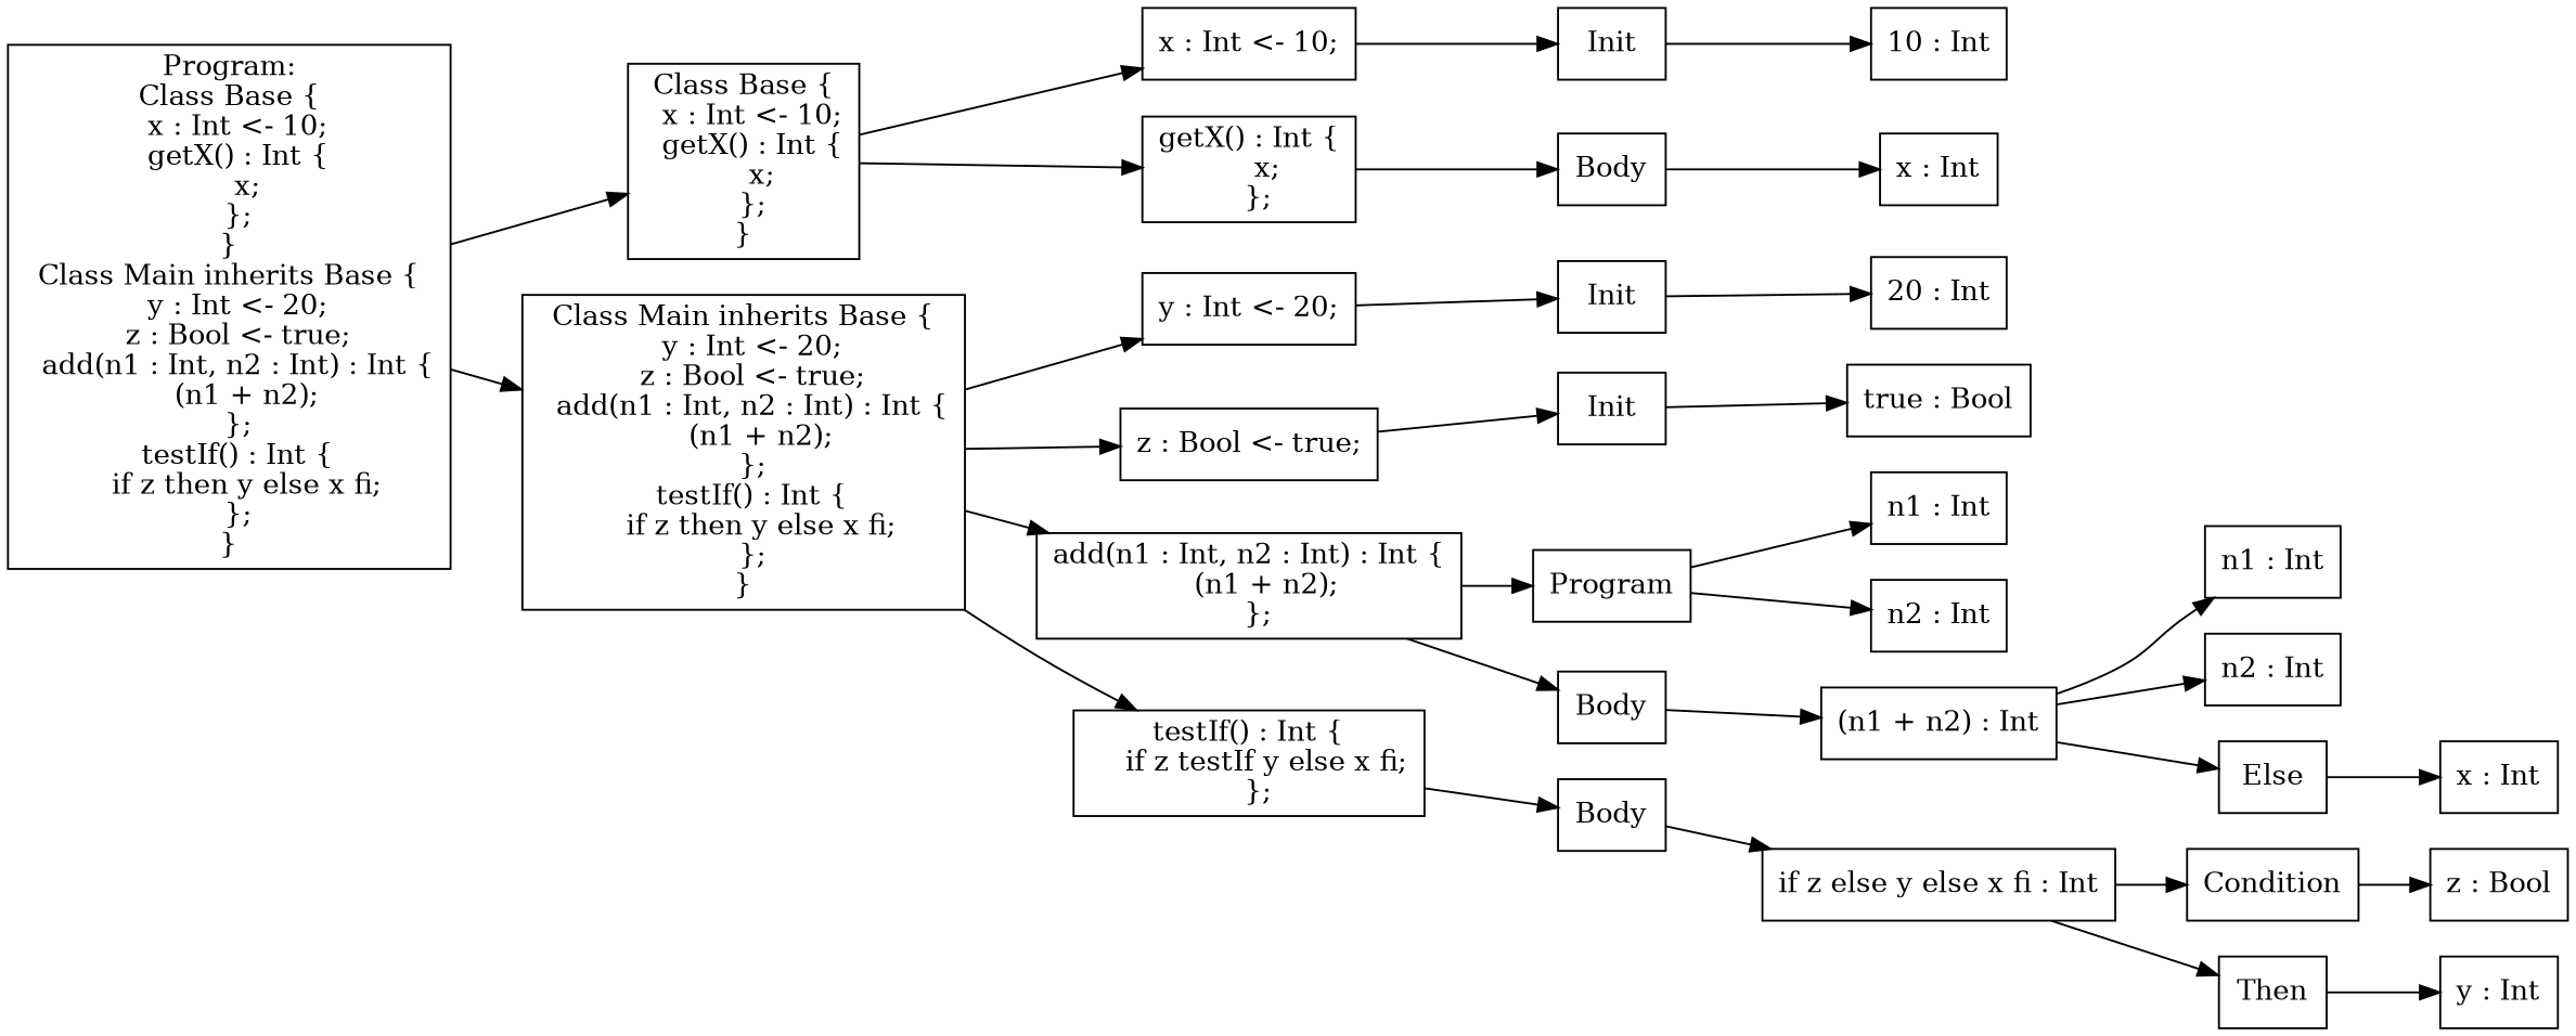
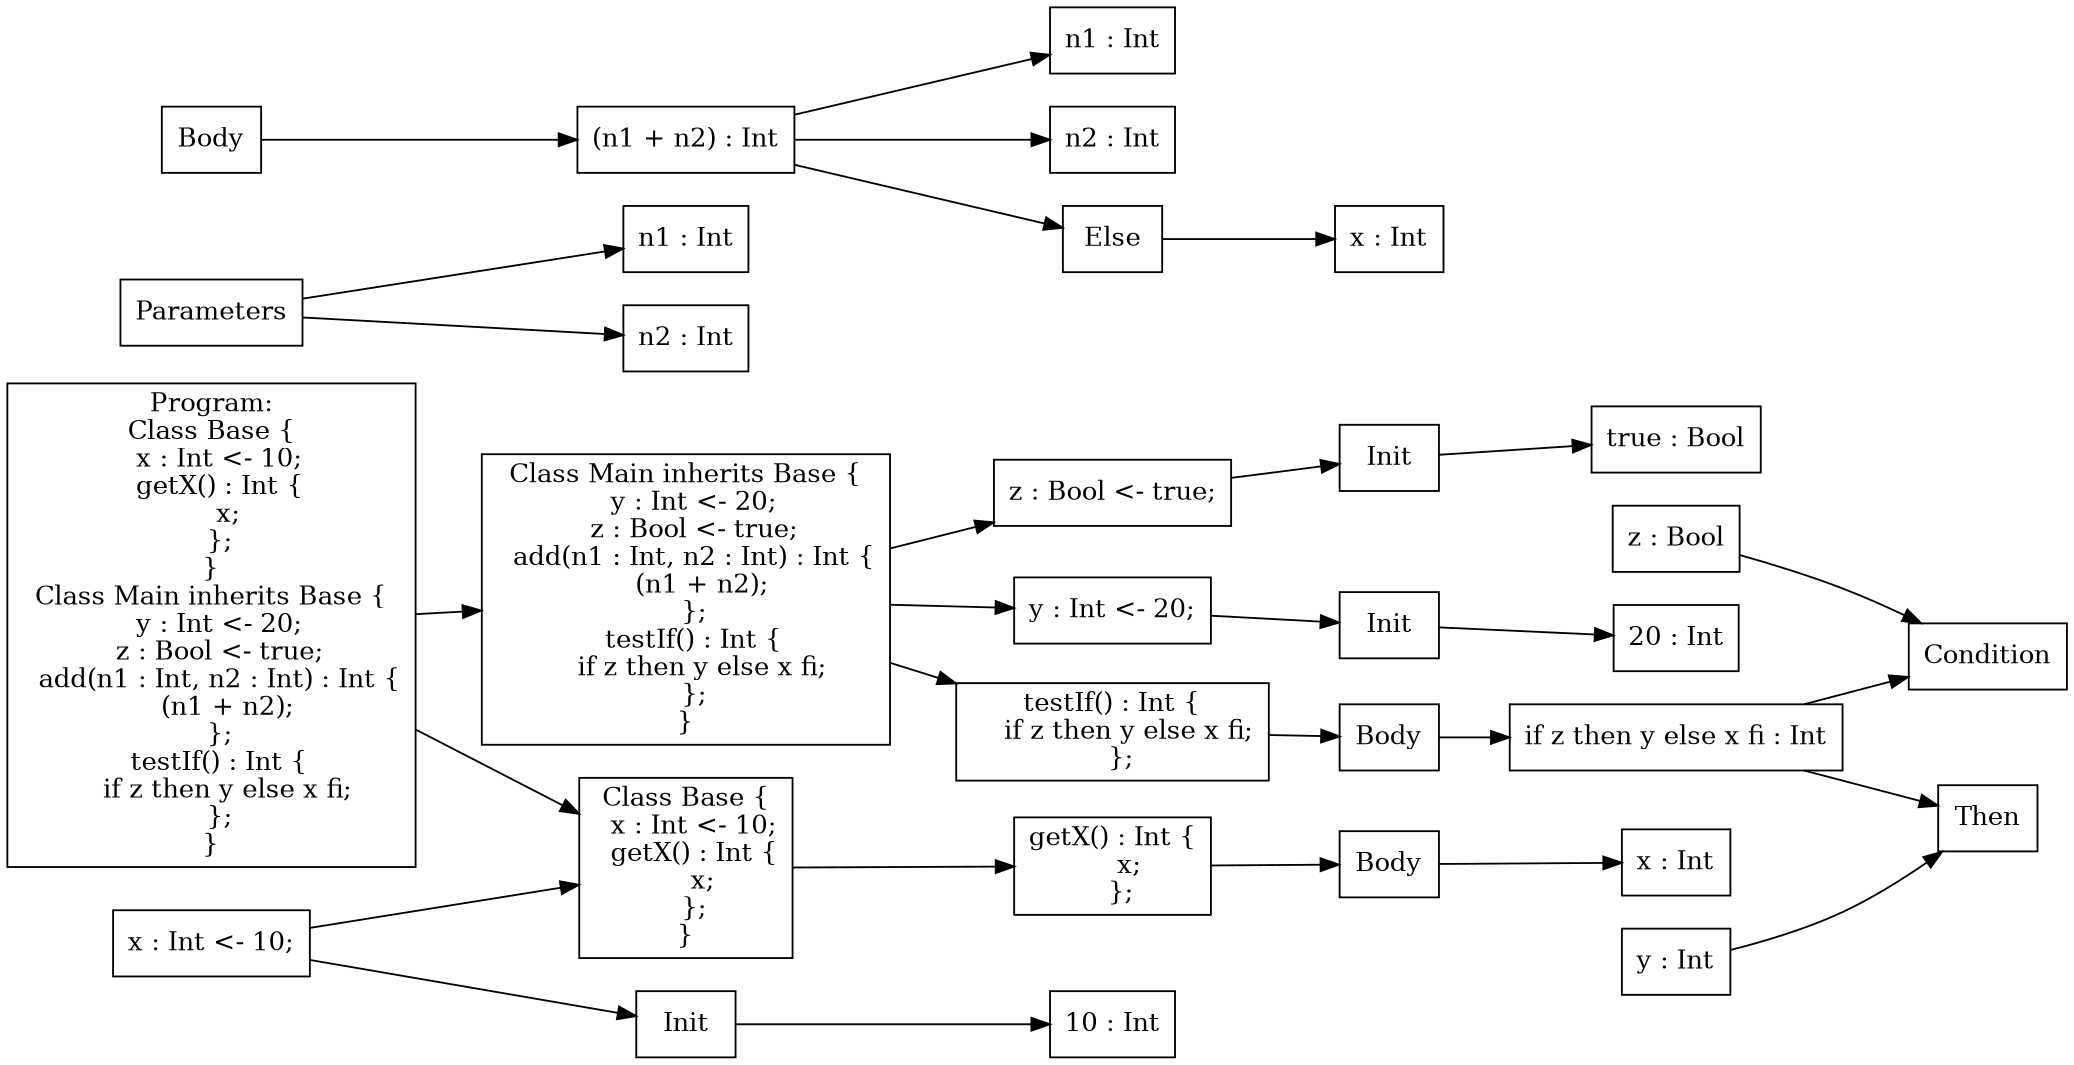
  digraph {
    rankdir=LR
    node [shape=box]
    n1 [label="Program:\nClass Base {\n  x : Int <- 10;\n  getX() : Int {\n    x;\n  };\n}\nClass Main inherits Base {\n  y : Int <- 20;\n  z : Bool <- true;\n  add(n1 : Int, n2 : Int) : Int {\n    (n1 + n2);\n  };\n  testIf() : Int {\n    if z then y else x fi;\n  };\n}\n"]
    n2 [label="Class Base {\n  x : Int <- 10;\n  getX() : Int {\n    x;\n  };\n}"]
    n3 [label="Class Main inherits Base {\n  y : Int <- 20;\n  z : Bool <- true;\n  add(n1 : Int, n2 : Int) : Int {\n    (n1 + n2);\n  };\n  testIf() : Int {\n    if z then y else x fi;\n  };\n}"]
    n4 [label="x : Int <- 10;"]
    n5 [label="getX() : Int {\n    x;\n  };"]
    n6 [label="y : Int <- 20;"]
    n7 [label="z : Bool <- true;"]
-   n8 [label="add(n1 : Int, n2 : Int) : Int {\n    (n1 + n2);\n  };"]
-   n9 [label="testIf() : Int {\n    if z testIf y else x fi;\n  };"]
+   n9 [label="testIf() : Int {\n    if z then y else x fi;\n  };"]
    n10 [label=Init]
    n11 [label=Body]
    n12 [label="10 : Int"]
    n13 [label="x : Int"]
    n14 [label=Init]
    n15 [label=Init]
-   n16 [label=Program]
+   n16 [label=Parameters]
    n17 [label=Body]
    n18 [label=Body]
    n19 [label="20 : Int"]
    n20 [label="true : Bool"]
    n21 [label="n1 : Int"]
    n22 [label="n2 : Int"]
    n23 [label="(n1 + n2) : Int"]
    n24 [label="n1 : Int"]
    n25 [label="n2 : Int"]
    n26 [label=Else]
-   n27 [label="if z else y else x fi : Int"]
+   n27 [label="if z then y else x fi : Int"]
    n28 [label=Condition]
    n29 [label=Then]
    n30 [label="z : Bool"]
    n31 [label="y : Int"]
    n32 [label="x : Int"]
    n1 -> n2
    n1 -> n3
-   n2 -> n4
+   n4 -> n2
    n2 -> n5
    n3 -> n6
    n3 -> n7
-   n3 -> n8
    n3 -> n9
    n4 -> n10
    n5 -> n11
    n6 -> n14
    n7 -> n15
-   n8 -> n16
-   n8 -> n17
    n9 -> n18
    n10 -> n12
    n11 -> n13
    n14 -> n19
    n15 -> n20
    n16 -> n21
    n16 -> n22
    n17 -> n23
    n18 -> n27
    n23 -> n24
    n23 -> n25
    n23 -> n26
    n26 -> n32
    n27 -> n28
    n27 -> n29
-   n28 -> n30
-   n29 -> n31
+   n30 -> n28
+   n31 -> n29
  }
